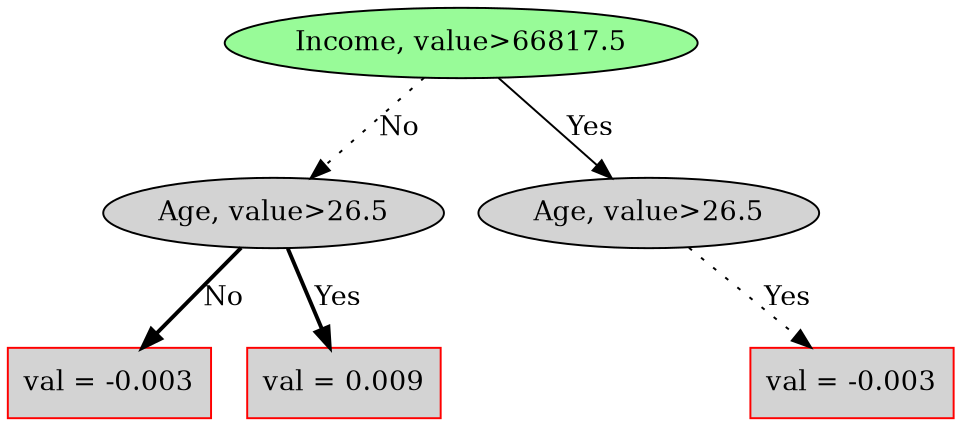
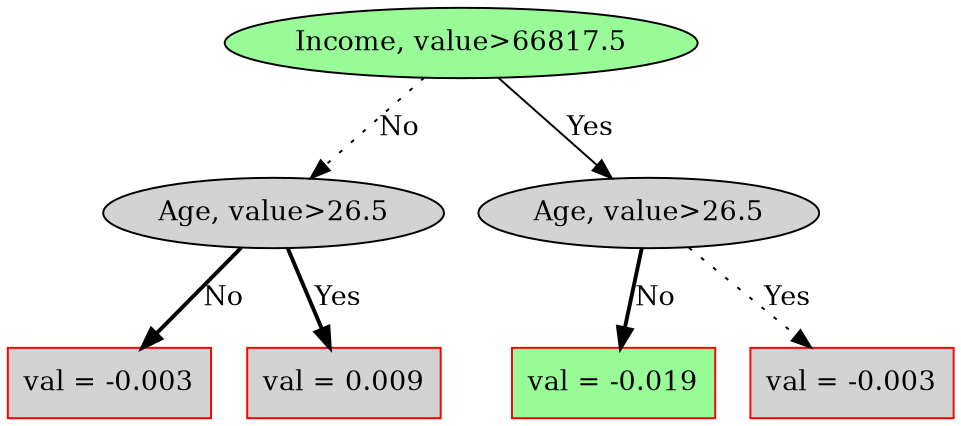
  digraph {
    node [color=red shape=rect style=filled fillcolor=lightgrey]
    edge [style=bold]
    n1 [color=black label="Income, value>66817.5" shape=ellipse fillcolor=palegreen]
    n2 [color=black label="Age, value>26.5" shape=ellipse]
    n3 [color=black label="Age, value>26.5" shape=ellipse]
    n4 [label="val = -0.003\n"]
    n5 [label="val = 0.009\n"]
+   n6 [label="val = -0.019\n" fillcolor=palegreen]
    n7 [label="val = -0.003\n"]
    n1 -> n2 [label=No style=dotted]
    n1 -> n3 [label=Yes style=solid]
    n2 -> n4 [label=No]
    n2 -> n5 [label=Yes]
+   n3 -> n6 [label=No]
    n3 -> n7 [label=Yes style=dotted]
  }
